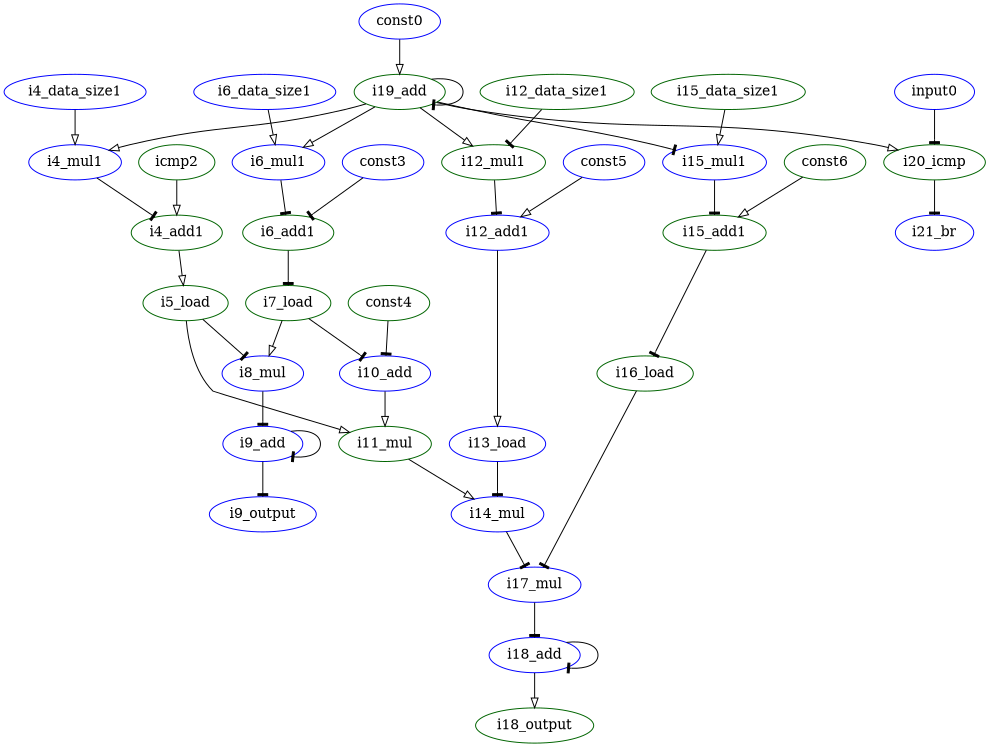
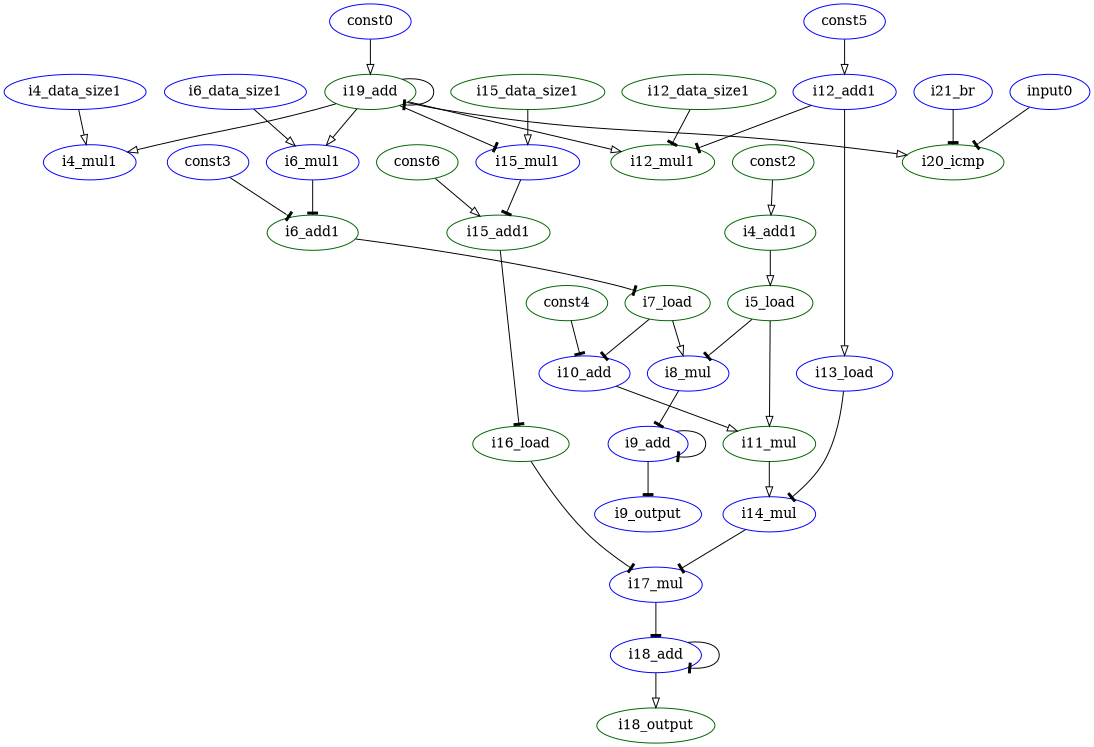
  digraph {
    node [color=blue opcode=const]
    edge [arrowhead=tee operand=any2input]
    const0 [constVal=1]
    i19_add [color=darkgreen opcode=add]
    i4_mul1 [opcode=mul]
    i6_mul1 [opcode=mul]
    i12_mul1 [color=darkgreen opcode=mul]
    i15_mul1 [opcode=mul]
    i20_icmp [color=darkgreen opcode=icmp]
-   const2 [color=darkgreen constVal=2560 label=icmp2]
+   const2 [color=darkgreen constVal=2560]
    i4_add1 [color=darkgreen opcode=add]
    i5_load [color=darkgreen opcode=load]
    i4_data_size1 [constVal=4]
    i8_mul [opcode=mul]
    i11_mul [color=darkgreen opcode=mul]
    i9_add [opcode=add]
    i14_mul [opcode=mul]
    const3 [constVal=2816]
    i6_add1 [color=darkgreen opcode=add]
    i7_load [color=darkgreen opcode=load]
    i6_data_size1 [constVal=4]
    i10_add [opcode=add]
    i9_output [opcode=output]
    const4 [color=darkgreen constVal=1]
    i17_mul [opcode=mul]
    const5 [constVal=3072]
    i12_add1 [opcode=add]
    i13_load [opcode=load]
    i12_data_size1 [color=darkgreen constVal=4]
    i18_add [opcode=add]
    const6 [color=darkgreen constVal=3328]
    i15_add1 [color=darkgreen opcode=add]
    i16_load [color=darkgreen opcode=load]
    i15_data_size1 [color=darkgreen constVal=4]
    i18_output [color=darkgreen opcode=output]
    i21_br [opcode=io_width_1 original_opcode=br]
    input0 [opcode=input]
    const0 -> i19_add [arrowhead=onormal]
    i19_add -> i19_add
    i19_add -> i4_mul1 [arrowhead=onormal]
    i19_add -> i6_mul1 [arrowhead=onormal]
    i19_add -> i12_mul1 [arrowhead=onormal]
    i19_add -> i15_mul1
    i19_add -> i20_icmp [arrowhead=onormal operand=LHS]
-   i4_mul1 -> i4_add1
    i6_mul1 -> i6_add1
-   i12_mul1 -> i12_add1
+   i12_add1 -> i12_mul1
    i15_mul1 -> i15_add1
-   i20_icmp -> i21_br [operand=branch_cond]
+   i21_br -> i20_icmp [operand=branch_cond]
    const2 -> i4_add1 [arrowhead=onormal]
    i4_add1 -> i5_load [arrowhead=onormal operand=addr]
    i5_load -> i8_mul
    i5_load -> i11_mul [arrowhead=onormal]
    i4_data_size1 -> i4_mul1 [arrowhead=onormal]
    i8_mul -> i9_add
    i11_mul -> i14_mul [arrowhead=onormal]
    i9_add -> i9_add [operand=RHS]
    i9_add -> i9_output [operand=""]
    i14_mul -> i17_mul
    const3 -> i6_add1
    i6_add1 -> i7_load [operand=addr]
    i7_load -> i8_mul [arrowhead=onormal]
    i7_load -> i10_add
    i6_data_size1 -> i6_mul1 [arrowhead=onormal]
    i10_add -> i11_mul [arrowhead=onormal]
    const4 -> i10_add
    i17_mul -> i18_add
    const5 -> i12_add1 [arrowhead=onormal]
    i12_add1 -> i13_load [arrowhead=onormal operand=addr]
    i13_load -> i14_mul
    i12_data_size1 -> i12_mul1
    i18_add -> i18_add [operand=RHS]
    i18_add -> i18_output [arrowhead=onormal operand=""]
    const6 -> i15_add1 [arrowhead=onormal]
    i15_add1 -> i16_load [operand=addr]
    i16_load -> i17_mul
    i15_data_size1 -> i15_mul1 [arrowhead=onormal]
    input0 -> i20_icmp [operand=RHS]
  }
